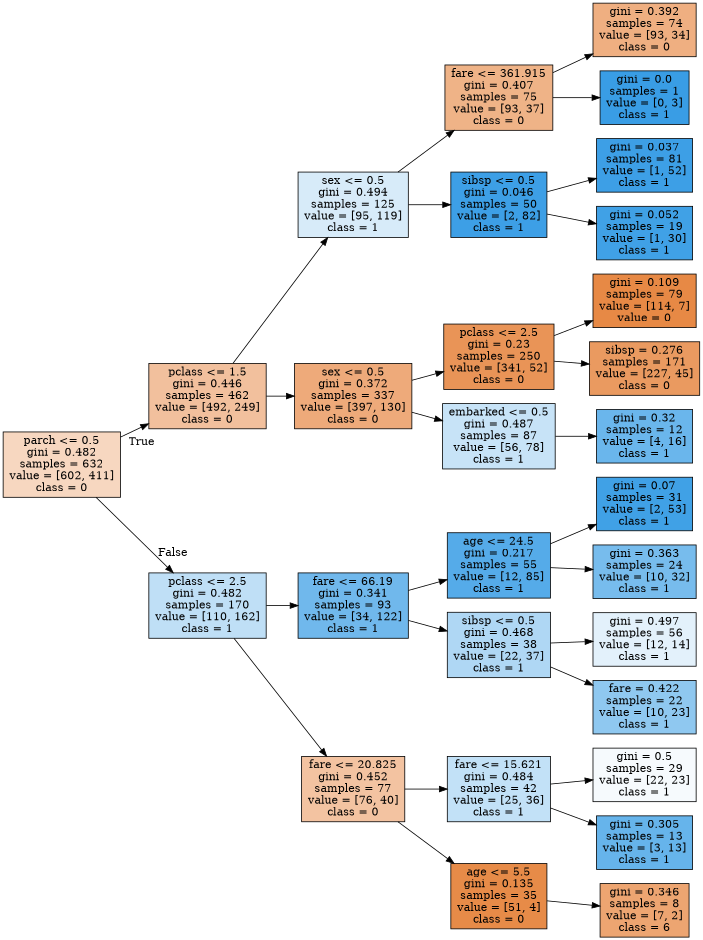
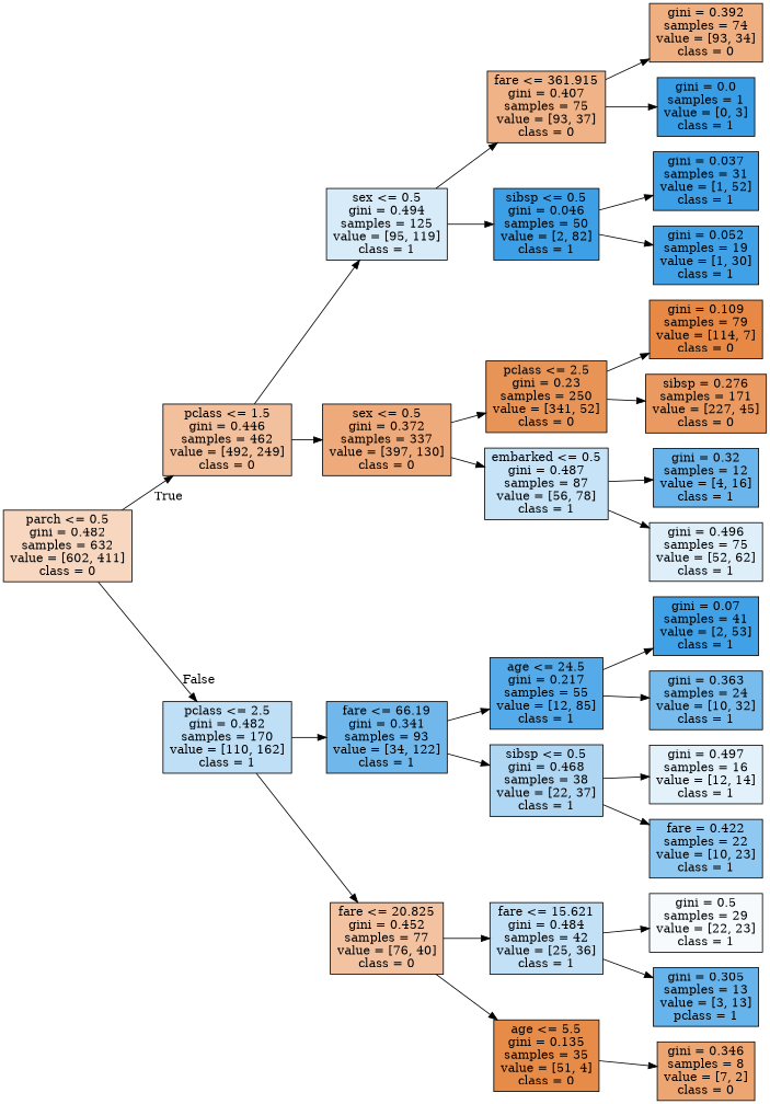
  digraph {
    rankdir=LR
    ranksep=equally
    splines=polyline
    node [color=black shape=box style=filled]
    n1 [fillcolor="#e5813951" label="parch <= 0.5\ngini = 0.482\nsamples = 632\nvalue = [602, 411]\nclass = 0"]
    n2 [fillcolor="#e581397e" label="pclass <= 1.5\ngini = 0.446\nsamples = 462\nvalue = [492, 249]\nclass = 0"]
    n3 [fillcolor="#399de552" label="pclass <= 2.5\ngini = 0.482\nsamples = 170\nvalue = [110, 162]\nclass = 1"]
    n4 [fillcolor="#399de533" label="sex <= 0.5\ngini = 0.494\nsamples = 125\nvalue = [95, 119]\nclass = 1"]
    n5 [fillcolor="#e58139ab" label="sex <= 0.5\ngini = 0.372\nsamples = 337\nvalue = [397, 130]\nclass = 0"]
    n6 [fillcolor="#399de5b8" label="fare <= 66.19\ngini = 0.341\nsamples = 93\nvalue = [34, 122]\nclass = 1"]
    n7 [fillcolor="#e5813979" label="fare <= 20.825\ngini = 0.452\nsamples = 77\nvalue = [76, 40]\nclass = 0"]
    n8 [fillcolor="#e581399a" label="fare <= 361.915\ngini = 0.407\nsamples = 75\nvalue = [93, 37]\nclass = 0"]
    n9 [fillcolor="#399de5f9" label="sibsp <= 0.5\ngini = 0.046\nsamples = 50\nvalue = [2, 82]\nclass = 1"]
    n10 [fillcolor="#e58139d8" label="pclass <= 2.5\ngini = 0.23\nsamples = 250\nvalue = [341, 52]\nclass = 0"]
    n11 [fillcolor="#399de548" label="embarked <= 0.5\ngini = 0.487\nsamples = 87\nvalue = [56, 78]\nclass = 1"]
    n12 [fillcolor="#399de5db" label="age <= 24.5\ngini = 0.217\nsamples = 55\nvalue = [12, 85]\nclass = 1"]
    n13 [fillcolor="#399de567" label="sibsp <= 0.5\ngini = 0.468\nsamples = 38\nvalue = [22, 37]\nclass = 1"]
    n14 [fillcolor="#399de54e" label="fare <= 15.621\ngini = 0.484\nsamples = 42\nvalue = [25, 36]\nclass = 1"]
    n15 [fillcolor="#e58139eb" label="age <= 5.5\ngini = 0.135\nsamples = 35\nvalue = [51, 4]\nclass = 0"]
    n16 [fillcolor="#e58139a2" label="gini = 0.392\nsamples = 74\nvalue = [93, 34]\nclass = 0"]
    n17 [fillcolor="#399de5ff" label="gini = 0.0\nsamples = 1\nvalue = [0, 3]\nclass = 1"]
-   n18 [fillcolor="#399de5fa" label="gini = 0.037\nsamples = 81\nvalue = [1, 52]\nclass = 1"]
+   n18 [fillcolor="#399de5fa" label="gini = 0.037\nsamples = 31\nvalue = [1, 52]\nclass = 1"]
    n19 [fillcolor="#399de5f6" label="gini = 0.052\nsamples = 19\nvalue = [1, 30]\nclass = 1"]
-   n20 [fillcolor="#e58139ef" label="gini = 0.109\nsamples = 79\nvalue = [114, 7]\nvalue = 0"]
+   n20 [fillcolor="#e58139ef" label="gini = 0.109\nsamples = 79\nvalue = [114, 7]\nclass = 0"]
    n21 [fillcolor="#e58139cc" label="sibsp = 0.276\nsamples = 171\nvalue = [227, 45]\nclass = 0"]
    n22 [fillcolor="#399de5bf" label="gini = 0.32\nsamples = 12\nvalue = [4, 16]\nclass = 1"]
-   n24 [fillcolor="#399de5f5" label="gini = 0.07\nsamples = 31\nvalue = [2, 53]\nclass = 1"]
+   n23 [fillcolor="#399de529" label="gini = 0.496\nsamples = 75\nvalue = [52, 62]\nclass = 1"]
+   n24 [fillcolor="#399de5f5" label="gini = 0.07\nsamples = 41\nvalue = [2, 53]\nclass = 1"]
    n25 [fillcolor="#399de5af" label="gini = 0.363\nsamples = 24\nvalue = [10, 32]\nclass = 1"]
-   n26 [fillcolor="#399de524" label="gini = 0.497\nsamples = 56\nvalue = [12, 14]\nclass = 1"]
+   n26 [fillcolor="#399de524" label="gini = 0.497\nsamples = 16\nvalue = [12, 14]\nclass = 1"]
    n27 [fillcolor="#399de590" label="fare = 0.422\nsamples = 22\nvalue = [10, 23]\nclass = 1"]
    n28 [fillcolor="#399de50b" label="gini = 0.5\nsamples = 29\nvalue = [22, 23]\nclass = 1"]
-   n29 [fillcolor="#399de5c4" label="gini = 0.305\nsamples = 13\nvalue = [3, 13]\nclass = 1"]
-   n30 [fillcolor="#e58139b6" label="gini = 0.346\nsamples = 8\nvalue = [7, 2]\nclass = 6"]
+   n29 [fillcolor="#399de5c4" label="gini = 0.305\nsamples = 13\nvalue = [3, 13]\npclass = 1"]
+   n30 [fillcolor="#e58139b6" label="gini = 0.346\nsamples = 8\nvalue = [7, 2]\nclass = 0"]
    subgraph sub_1 {
      rank=same
      n1
    }
    subgraph sub_2 {
      rank=same
      n2
      n3
    }
    subgraph sub_3 {
      rank=same
      n4
      n5
      n6
      n7
    }
    subgraph sub_4 {
      rank=same
      n8
      n9
      n10
      n11
      n12
      n13
      n14
      n15
    }
    subgraph sub_5 {
      rank=same
      n16
      n17
      n18
      n19
      n20
      n21
      n22
+     n23
      n24
      n25
      n26
      n27
      n28
      n29
      n30
    }
    n1 -> n2 [headlabel=True labelangle=45 labeldistance=2.5]
    n1 -> n3 [headlabel=False labelangle=-45 labeldistance=2.5]
    n2 -> n4
    n2 -> n5
    n3 -> n6
    n3 -> n7
    n4 -> n8
    n4 -> n9
    n5 -> n10
    n5 -> n11
    n6 -> n12
    n6 -> n13
    n7 -> n14
    n7 -> n15
    n8 -> n16
    n8 -> n17
    n9 -> n18
    n9 -> n19
    n10 -> n20
    n10 -> n21
    n11 -> n22
+   n11 -> n23
    n12 -> n24
    n12 -> n25
    n13 -> n26
    n13 -> n27
    n14 -> n28
    n14 -> n29
    n15 -> n30
  }
